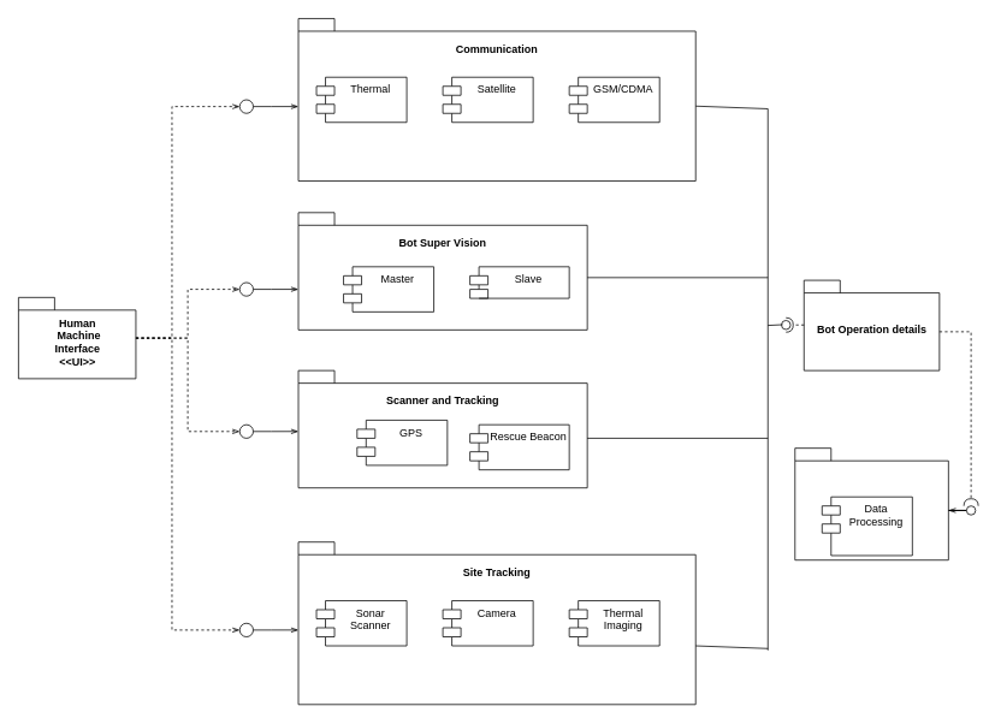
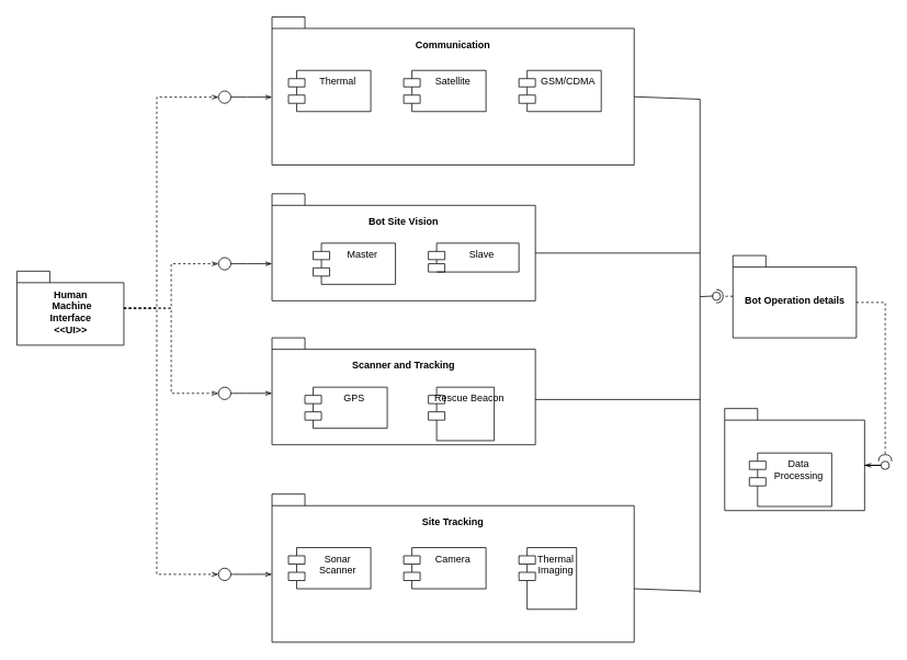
  <mxCell id="0" />
  <mxCell id="1" parent="0" />
  <mxCell id="2" style="edgeStyle=orthogonalEdgeStyle;rounded=0;orthogonalLoop=1;jettySize=auto;html=1;entryX=0;entryY=0.5;entryDx=0;entryDy=0;dashed=1;endArrow=openThin;endFill=0;shadow=0;" parent="1" source="6" target="29" edge="1"><mxGeometry relative="1" as="geometry"><Array as="points"><mxPoint x="190" y="374" /><mxPoint x="190" y="118" /></Array></mxGeometry></mxCell>
  <mxCell id="3" style="edgeStyle=orthogonalEdgeStyle;rounded=0;orthogonalLoop=1;jettySize=auto;html=1;entryX=0;entryY=0.5;entryDx=0;entryDy=0;dashed=1;endArrow=openThin;endFill=0;shadow=0;" parent="1" source="6" target="31" edge="1"><mxGeometry relative="1" as="geometry" /></mxCell>
  <mxCell id="4" style="edgeStyle=orthogonalEdgeStyle;rounded=0;orthogonalLoop=1;jettySize=auto;html=1;entryX=0;entryY=0.5;entryDx=0;entryDy=0;dashed=1;endArrow=openThin;endFill=0;shadow=0;" parent="1" source="6" target="33" edge="1"><mxGeometry relative="1" as="geometry" /></mxCell>
  <mxCell id="5" style="edgeStyle=orthogonalEdgeStyle;rounded=0;orthogonalLoop=1;jettySize=auto;html=1;entryX=0;entryY=0.5;entryDx=0;entryDy=0;dashed=1;endArrow=openThin;endFill=0;shadow=0;" parent="1" source="6" target="35" edge="1"><mxGeometry relative="1" as="geometry"><Array as="points"><mxPoint x="190" y="374" /><mxPoint x="190" y="698" /></Array></mxGeometry></mxCell>
  <mxCell id="6" value="Human&lt;br&gt;&amp;nbsp;Machine &lt;br&gt;Interface&lt;br&gt;&amp;lt;&amp;lt;UI&amp;gt;&amp;gt;" style="shape=folder;fontStyle=1;spacingTop=10;tabWidth=40;tabHeight=14;tabPosition=left;html=1;fillColor=none;shadow=0;" parent="1" vertex="1"><mxGeometry x="20" y="329" width="130" height="90" as="geometry" /></mxCell>
  <mxCell id="7" value="" style="shape=folder;fontStyle=1;spacingTop=10;tabWidth=40;tabHeight=14;tabPosition=left;html=1;fillColor=none;shadow=0;" parent="1" vertex="1"><mxGeometry x="330" y="20" width="440" height="180" as="geometry" /></mxCell>
  <mxCell id="8" value="Thermal" style="shape=module;align=left;spacingLeft=20;align=center;verticalAlign=top;fillColor=none;shadow=0;" parent="1" vertex="1"><mxGeometry x="350" y="85" width="100" height="50" as="geometry" /></mxCell>
  <mxCell id="9" value="Satellite" style="shape=module;align=left;spacingLeft=20;align=center;verticalAlign=top;fillColor=none;shadow=0;" parent="1" vertex="1"><mxGeometry x="490" y="85" width="100" height="50" as="geometry" /></mxCell>
  <mxCell id="10" value="GSM/CDMA" style="shape=module;align=left;spacingLeft=20;align=center;verticalAlign=top;fillColor=none;shadow=0;" parent="1" vertex="1"><mxGeometry x="630" y="85" width="100" height="50" as="geometry" /></mxCell>
  <mxCell id="11" value="Communication" style="text;align=center;fontStyle=1;verticalAlign=middle;spacingLeft=3;spacingRight=3;strokeColor=none;rotatable=0;points=[[0,0.5],[1,0.5]];portConstraint=eastwest;fillColor=none;shadow=0;" parent="1" vertex="1"><mxGeometry x="510" y="40" width="80" height="26" as="geometry" /></mxCell>
  <mxCell id="12" value="" style="shape=folder;fontStyle=1;spacingTop=10;tabWidth=40;tabHeight=14;tabPosition=left;html=1;fillColor=none;shadow=0;" parent="1" vertex="1"><mxGeometry x="330" y="410" width="320" height="130" as="geometry" /></mxCell>
- <mxCell id="13" value="GPS" style="shape=module;align=left;spacingLeft=20;align=center;verticalAlign=top;fillColor=none;shadow=0;" parent="1" vertex="1"><mxGeometry x="395" y="465" width="100" height="50" as="geometry" /></mxCell>
- <mxCell id="14" value="Rescue Beacon" style="shape=module;align=left;spacingLeft=20;align=center;verticalAlign=top;fillColor=none;shadow=0;" parent="1" vertex="1"><mxGeometry x="520" y="470" width="110" height="50" as="geometry" /></mxCell>
+ <mxCell id="13" value="GPS" style="shape=module;align=left;spacingLeft=20;align=center;verticalAlign=top;fillColor=none;shadow=0;" parent="1" vertex="1"><mxGeometry x="370" y="470" width="100" height="50" as="geometry" /></mxCell>
+ <mxCell id="14" value="Rescue Beacon" style="shape=module;align=left;spacingLeft=20;align=center;verticalAlign=top;fillColor=none;shadow=0;" parent="1" vertex="1"><mxGeometry x="520" y="470" width="80" height="65" as="geometry" /></mxCell>
  <mxCell id="15" value="Scanner and Tracking" style="text;align=center;fontStyle=1;verticalAlign=middle;spacingLeft=3;spacingRight=3;strokeColor=none;rotatable=0;points=[[0,0.5],[1,0.5]];portConstraint=eastwest;fillColor=none;shadow=0;" parent="1" vertex="1"><mxGeometry x="450" y="430" width="80" height="26" as="geometry" /></mxCell>
  <mxCell id="16" value="" style="shape=folder;fontStyle=1;spacingTop=10;tabWidth=40;tabHeight=14;tabPosition=left;html=1;fillColor=none;" parent="1" vertex="1"><mxGeometry x="330" y="600" width="440" height="180" as="geometry" /></mxCell>
  <mxCell id="17" value="Sonar&#10;Scanner" style="shape=module;align=left;spacingLeft=20;align=center;verticalAlign=top;fillColor=none;shadow=0;" parent="1" vertex="1"><mxGeometry x="350" y="665" width="100" height="50" as="geometry" /></mxCell>
  <mxCell id="18" value="Camera" style="shape=module;align=left;spacingLeft=20;align=center;verticalAlign=top;fillColor=none;shadow=0;" parent="1" vertex="1"><mxGeometry x="490" y="665" width="100" height="50" as="geometry" /></mxCell>
- <mxCell id="19" value="Thermal &#10;Imaging" style="shape=module;align=left;spacingLeft=20;align=center;verticalAlign=top;fillColor=none;shadow=0;" parent="1" vertex="1"><mxGeometry x="630" y="665" width="100" height="50" as="geometry" /></mxCell>
+ <mxCell id="19" value="Thermal &#10;Imaging" style="shape=module;align=left;spacingLeft=20;align=center;verticalAlign=top;fillColor=none;shadow=0;" parent="1" vertex="1"><mxGeometry x="630" y="665" width="70" height="75" as="geometry" /></mxCell>
  <mxCell id="20" value="Site Tracking" style="text;align=center;fontStyle=1;verticalAlign=middle;spacingLeft=3;spacingRight=3;strokeColor=none;rotatable=0;points=[[0,0.5],[1,0.5]];portConstraint=eastwest;fillColor=none;shadow=0;" parent="1" vertex="1"><mxGeometry x="510" y="620" width="80" height="26" as="geometry" /></mxCell>
  <mxCell id="21" value="" style="shape=folder;fontStyle=1;spacingTop=10;tabWidth=40;tabHeight=14;tabPosition=left;html=1;fillColor=none;shadow=0;" parent="1" vertex="1"><mxGeometry x="880" y="496" width="170" height="124" as="geometry" /></mxCell>
  <mxCell id="22" value="Data&#10;Processing" style="shape=module;align=left;spacingLeft=20;align=center;verticalAlign=top;fillColor=none;shadow=0;" parent="1" vertex="1"><mxGeometry x="910" y="550" width="100" height="65" as="geometry" /></mxCell>
  <mxCell id="23" value="Bot Operation details" style="shape=folder;fontStyle=1;spacingTop=10;tabWidth=40;tabHeight=14;tabPosition=left;html=1;fillColor=none;shadow=0;" parent="1" vertex="1"><mxGeometry x="890" y="310" width="150" height="100" as="geometry" /></mxCell>
  <mxCell id="24" value="" style="shape=folder;fontStyle=1;spacingTop=10;tabWidth=40;tabHeight=14;tabPosition=left;html=1;fillColor=none;shadow=0;" parent="1" vertex="1"><mxGeometry x="330" y="235" width="320" height="130" as="geometry" /></mxCell>
  <mxCell id="25" value="Master" style="shape=module;align=left;spacingLeft=20;align=center;verticalAlign=top;fillColor=none;shadow=0;" parent="1" vertex="1"><mxGeometry x="380" y="295" width="100" height="50" as="geometry" /></mxCell>
  <mxCell id="26" value="Slave" style="shape=module;align=left;spacingLeft=20;align=center;verticalAlign=top;fillColor=none;shadow=0;" parent="1" vertex="1"><mxGeometry x="520" y="295" width="110" height="35" as="geometry" /></mxCell>
- <mxCell id="27" value="Bot Super Vision" style="text;align=center;fontStyle=1;verticalAlign=middle;spacingLeft=3;spacingRight=3;strokeColor=none;rotatable=0;points=[[0,0.5],[1,0.5]];portConstraint=eastwest;fillColor=none;shadow=0;" parent="1" vertex="1"><mxGeometry x="450" y="255" width="80" height="26" as="geometry" /></mxCell>
+ <mxCell id="27" value="Bot Site Vision" style="text;align=center;fontStyle=1;verticalAlign=middle;spacingLeft=3;spacingRight=3;strokeColor=none;rotatable=0;points=[[0,0.5],[1,0.5]];portConstraint=eastwest;fillColor=none;shadow=0;" parent="1" vertex="1"><mxGeometry x="450" y="255" width="80" height="26" as="geometry" /></mxCell>
  <mxCell id="28" style="edgeStyle=orthogonalEdgeStyle;rounded=0;orthogonalLoop=1;jettySize=auto;html=1;entryX=0;entryY=0.483;entryDx=0;entryDy=0;entryPerimeter=0;endArrow=openThin;endFill=0;shadow=0;" parent="1" source="29" edge="1"><mxGeometry relative="1" as="geometry"><mxPoint x="330" y="117.47" as="targetPoint" /><Array as="points"><mxPoint x="300" y="117" /><mxPoint x="300" y="117" /></Array></mxGeometry></mxCell>
  <mxCell id="29" value="" style="ellipse;whiteSpace=wrap;html=1;aspect=fixed;fillColor=none;shadow=0;" parent="1" vertex="1"><mxGeometry x="265" y="110" width="15" height="15" as="geometry" /></mxCell>
  <mxCell id="30" style="edgeStyle=orthogonalEdgeStyle;rounded=0;orthogonalLoop=1;jettySize=auto;html=1;entryX=0;entryY=0.483;entryDx=0;entryDy=0;entryPerimeter=0;endArrow=openThin;endFill=0;shadow=0;" parent="1" source="31" edge="1"><mxGeometry relative="1" as="geometry"><mxPoint x="330" y="319.97" as="targetPoint" /><Array as="points"><mxPoint x="300" y="319.5" /><mxPoint x="300" y="319.5" /></Array></mxGeometry></mxCell>
  <mxCell id="31" value="" style="ellipse;whiteSpace=wrap;html=1;aspect=fixed;fillColor=none;shadow=0;" parent="1" vertex="1"><mxGeometry x="265" y="312.5" width="15" height="15" as="geometry" /></mxCell>
  <mxCell id="32" style="edgeStyle=orthogonalEdgeStyle;rounded=0;orthogonalLoop=1;jettySize=auto;html=1;entryX=0;entryY=0.483;entryDx=0;entryDy=0;entryPerimeter=0;endArrow=openThin;endFill=0;shadow=0;" parent="1" source="33" edge="1"><mxGeometry relative="1" as="geometry"><mxPoint x="330" y="477.47" as="targetPoint" /><Array as="points"><mxPoint x="300" y="477" /><mxPoint x="300" y="477" /></Array></mxGeometry></mxCell>
  <mxCell id="33" value="" style="ellipse;whiteSpace=wrap;html=1;aspect=fixed;fillColor=none;shadow=0;" parent="1" vertex="1"><mxGeometry x="265" y="470" width="15" height="15" as="geometry" /></mxCell>
  <mxCell id="34" style="edgeStyle=orthogonalEdgeStyle;rounded=0;orthogonalLoop=1;jettySize=auto;html=1;entryX=0;entryY=0.483;entryDx=0;entryDy=0;entryPerimeter=0;endArrow=openThin;endFill=0;shadow=0;" parent="1" source="35" edge="1"><mxGeometry relative="1" as="geometry"><mxPoint x="330" y="697.47" as="targetPoint" /><Array as="points"><mxPoint x="300" y="697" /><mxPoint x="300" y="697" /></Array></mxGeometry></mxCell>
  <mxCell id="35" value="" style="ellipse;whiteSpace=wrap;html=1;aspect=fixed;fillColor=none;shadow=0;" parent="1" vertex="1"><mxGeometry x="265" y="690" width="15" height="15" as="geometry" /></mxCell>
  <mxCell id="36" value="" style="rounded=0;orthogonalLoop=1;jettySize=auto;html=1;endArrow=halfCircle;endFill=0;entryX=0.5;entryY=0.5;entryDx=0;entryDy=0;endSize=6;strokeWidth=1;dashed=1;shadow=0;" parent="1" target="37" edge="1"><mxGeometry relative="1" as="geometry"><mxPoint x="890" y="359.5" as="sourcePoint" /></mxGeometry></mxCell>
  <mxCell id="37" value="" style="ellipse;whiteSpace=wrap;html=1;fontFamily=Helvetica;fontSize=12;fontColor=#000000;align=center;strokeColor=#000000;fillColor=#ffffff;points=[];aspect=fixed;resizable=0;shadow=0;" parent="1" vertex="1"><mxGeometry x="865" y="354.5" width="10" height="10" as="geometry" /></mxCell>
  <mxCell id="38" value="" style="endArrow=none;html=1;shadow=0;" parent="1" edge="1"><mxGeometry width="50" height="50" relative="1" as="geometry"><mxPoint x="850" y="720" as="sourcePoint" /><mxPoint x="850" y="120" as="targetPoint" /></mxGeometry></mxCell>
  <mxCell id="39" value="" style="endArrow=none;html=1;exitX=0;exitY=0;exitDx=440;exitDy=97;exitPerimeter=0;shadow=0;" parent="1" source="7" edge="1"><mxGeometry width="50" height="50" relative="1" as="geometry"><mxPoint x="890" y="500" as="sourcePoint" /><mxPoint x="850" y="120" as="targetPoint" /></mxGeometry></mxCell>
  <mxCell id="40" value="" style="endArrow=none;html=1;exitX=0;exitY=0;exitDx=320;exitDy=72;exitPerimeter=0;shadow=0;" parent="1" source="24" edge="1"><mxGeometry width="50" height="50" relative="1" as="geometry"><mxPoint x="890" y="370" as="sourcePoint" /><mxPoint x="850" y="307" as="targetPoint" /></mxGeometry></mxCell>
  <mxCell id="41" value="" style="endArrow=none;html=1;exitX=0;exitY=0;exitDx=320;exitDy=72;exitPerimeter=0;shadow=0;" parent="1" edge="1"><mxGeometry width="50" height="50" relative="1" as="geometry"><mxPoint x="650" y="485" as="sourcePoint" /><mxPoint x="850" y="485" as="targetPoint" /></mxGeometry></mxCell>
  <mxCell id="42" value="" style="endArrow=none;html=1;exitX=0;exitY=0;exitDx=440;exitDy=97;exitPerimeter=0;shadow=0;" parent="1" edge="1"><mxGeometry width="50" height="50" relative="1" as="geometry"><mxPoint x="770" y="715" as="sourcePoint" /><mxPoint x="850" y="718" as="targetPoint" /></mxGeometry></mxCell>
  <mxCell id="43" value="" style="endArrow=none;html=1;entryX=0.133;entryY=0.467;entryDx=0;entryDy=0;entryPerimeter=0;shadow=0;" parent="1" target="37" edge="1"><mxGeometry width="50" height="50" relative="1" as="geometry"><mxPoint x="850" y="360" as="sourcePoint" /><mxPoint x="950" y="330" as="targetPoint" /></mxGeometry></mxCell>
  <mxCell id="44" value="" style="edgeStyle=orthogonalEdgeStyle;rounded=0;orthogonalLoop=1;jettySize=auto;html=1;endArrow=openThin;endFill=0;entryX=0;entryY=0;entryDx=170;entryDy=69;entryPerimeter=0;shadow=0;" parent="1" source="45" target="21" edge="1"><mxGeometry relative="1" as="geometry" /></mxCell>
  <mxCell id="45" value="" style="ellipse;whiteSpace=wrap;html=1;fontFamily=Helvetica;fontSize=12;fontColor=#000000;align=center;strokeColor=#000000;fillColor=#ffffff;points=[];aspect=fixed;resizable=0;shadow=0;" parent="1" vertex="1"><mxGeometry x="1070" y="560" width="10" height="10" as="geometry" /></mxCell>
  <mxCell id="46" value="" style="rounded=0;orthogonalLoop=1;jettySize=auto;html=1;endArrow=halfCircle;endFill=0;endSize=6;strokeWidth=1;dashed=1;exitX=0;exitY=0;exitDx=150;exitDy=57;exitPerimeter=0;shadow=0;" parent="1" source="23" target="45" edge="1"><mxGeometry relative="1" as="geometry"><mxPoint x="900" y="369.5" as="sourcePoint" /><mxPoint x="880" y="369.5" as="targetPoint" /><Array as="points"><mxPoint x="1075" y="367" /></Array></mxGeometry></mxCell>
